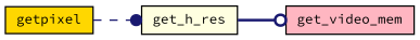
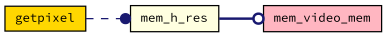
  digraph {
    fontname="Source Code Pro"
    rankdir=LR
    node [color=black fontname="Source Code Pro" fontsize=10 shape=record style=filled]
    edge [color=midnightblue fontname="Source Code Pro" fontsize=10 labelfontname=Helvetica labelfontsize=10]
    n1 [fillcolor=gold fontcolor=black height=0.2 label=getpixel width=0.4]
-   n2 [fillcolor=lightyellow height=0.2 label=get_h_res width=0.4]
-   n3 [fillcolor=lightpink height=0.2 label=get_video_mem width=0.4]
+   n2 [fillcolor=lightyellow height=0.2 label=mem_h_res width=0.4]
+   n3 [fillcolor=lightpink height=0.2 label=mem_video_mem width=0.4]
    n1 -> n2 [arrowhead=dot style=dashed]
    n2 -> n3 [arrowhead=odot style=bold]
  }
